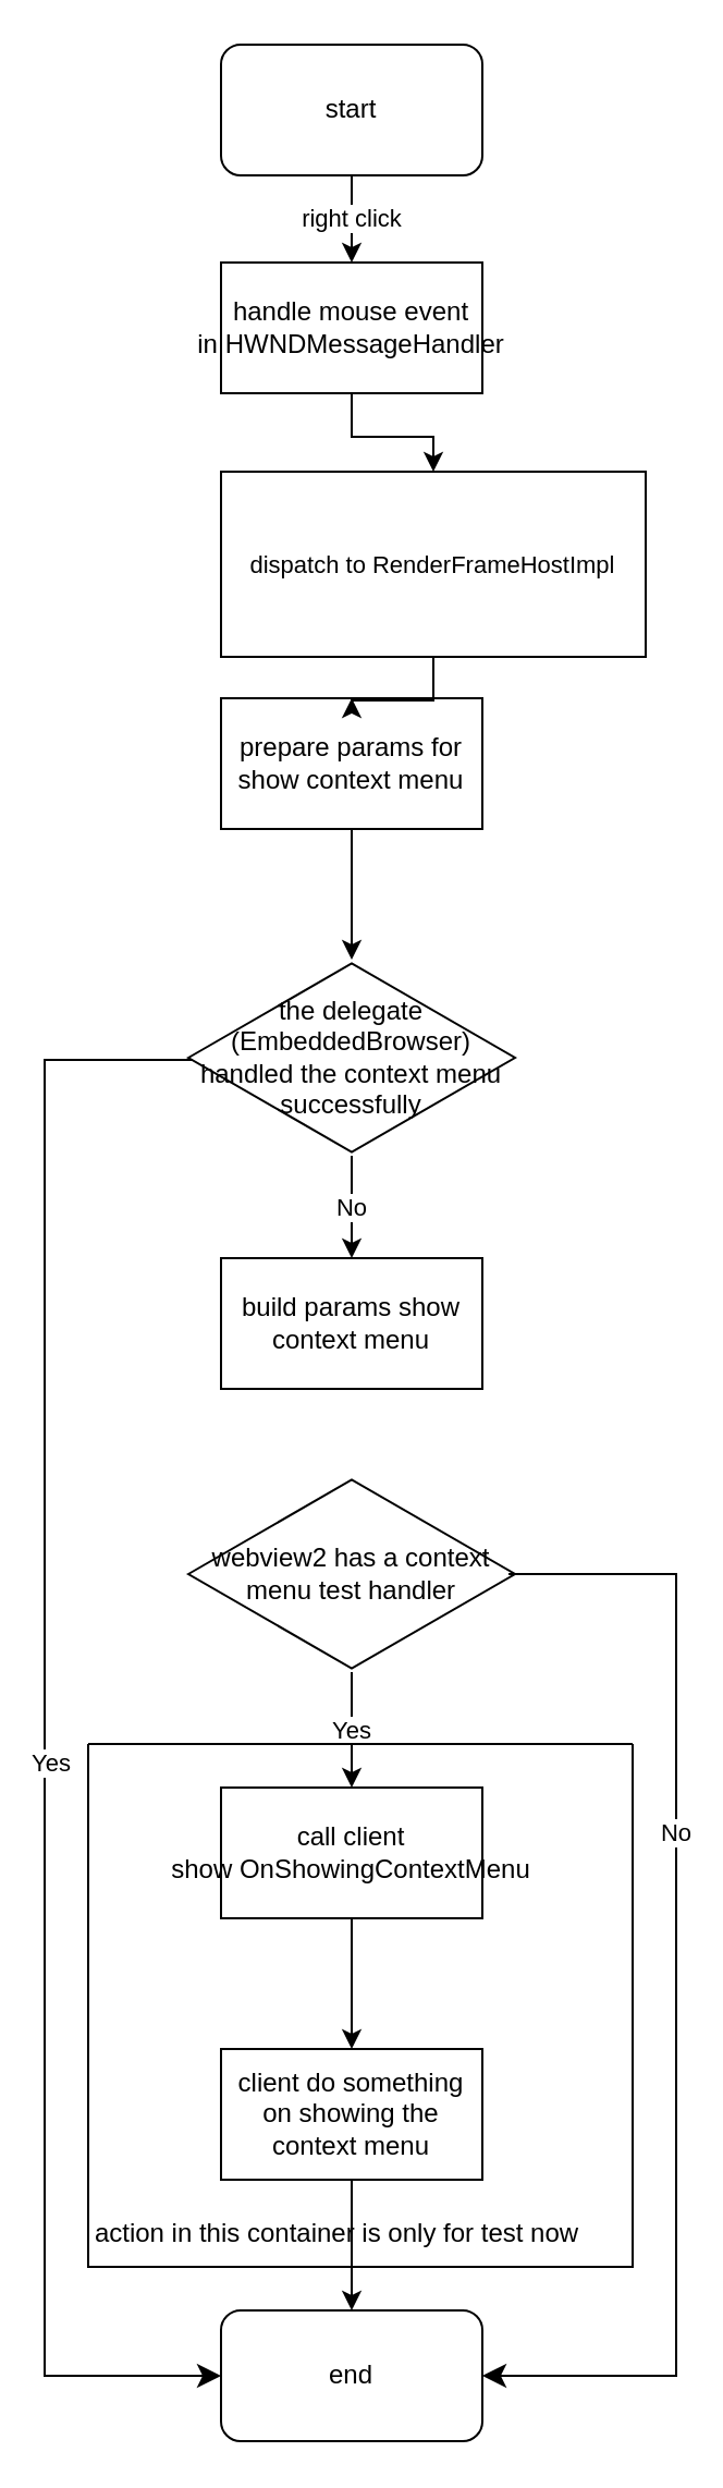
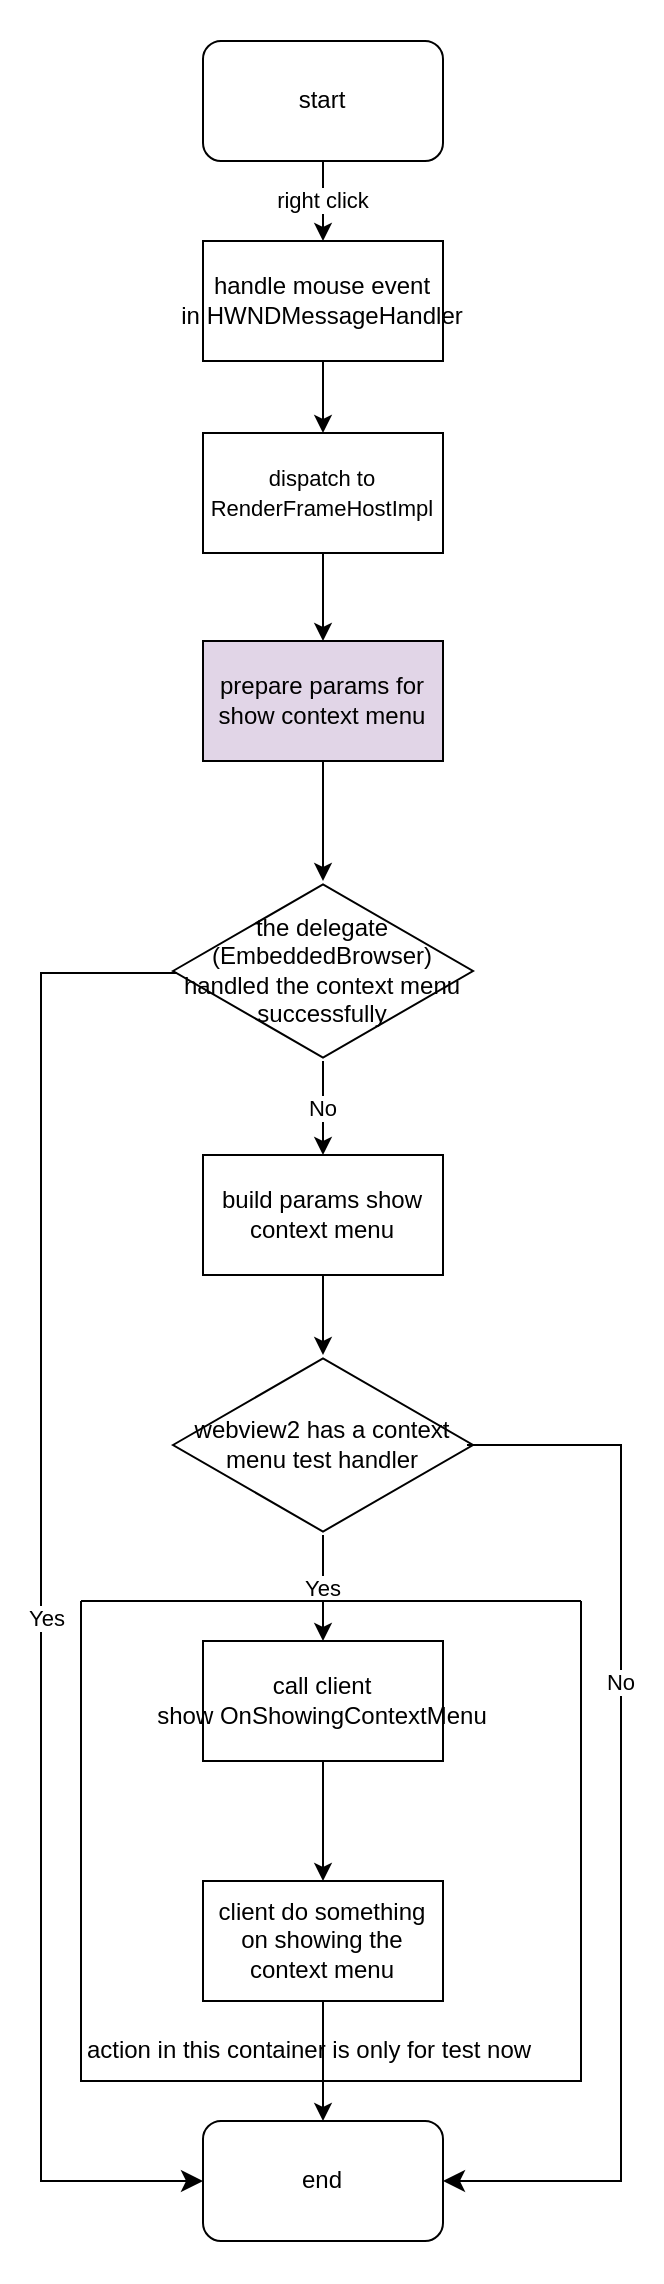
  <mxCell id="0" />
  <mxCell id="1" parent="0" />
  <mxCell id="2" value="right click" style="edgeStyle=orthogonalEdgeStyle;rounded=0;orthogonalLoop=1;jettySize=auto;html=1;" edge="1" parent="1" source="3" target="5"><mxGeometry relative="1" as="geometry" /></mxCell>
  <mxCell id="3" value="start" style="rounded=1;whiteSpace=wrap;html=1;" vertex="1" parent="1"><mxGeometry x="101" y="20" width="120" height="60" as="geometry" /></mxCell>
  <mxCell id="4" value="" style="edgeStyle=orthogonalEdgeStyle;rounded=0;orthogonalLoop=1;jettySize=auto;html=1;" edge="1" parent="1" source="5" target="11"><mxGeometry relative="1" as="geometry" /></mxCell>
  <mxCell id="5" value="handle mouse event in&amp;nbsp;&lt;span style=&quot;background-color: initial;&quot;&gt;HWNDMessageHandler&lt;/span&gt;" style="rounded=0;whiteSpace=wrap;html=1;" vertex="1" parent="1"><mxGeometry x="101" y="120" width="120" height="60" as="geometry" /></mxCell>
  <mxCell id="6" value="" style="edgeStyle=orthogonalEdgeStyle;rounded=0;orthogonalLoop=1;jettySize=auto;html=1;" edge="1" parent="1" source="7" target="9"><mxGeometry relative="1" as="geometry" /></mxCell>
- <mxCell id="7" value="&lt;p&gt;prepare params for show context menu&lt;/p&gt;" style="rounded=0;whiteSpace=wrap;html=1;" vertex="1" parent="1"><mxGeometry x="101" y="320" width="120" height="60" as="geometry" /></mxCell>
+ <mxCell id="7" value="&lt;p&gt;prepare params for show context menu&lt;/p&gt;" style="rounded=0;whiteSpace=wrap;html=1;fillColor=#e1d5e7;" vertex="1" parent="1"><mxGeometry x="101" y="320" width="120" height="60" as="geometry" /></mxCell>
  <mxCell id="8" value="No" style="edgeStyle=orthogonalEdgeStyle;rounded=0;orthogonalLoop=1;jettySize=auto;html=1;" edge="1" parent="1" source="9" target="16"><mxGeometry relative="1" as="geometry" /></mxCell>
  <mxCell id="9" value="the delegate (&lt;span style=&quot;background-color: initial;&quot;&gt;EmbeddedBrowser&lt;/span&gt;&lt;span style=&quot;background-color: initial;&quot;&gt;) handled the context menu successfully&lt;/span&gt;" style="html=1;whiteSpace=wrap;aspect=fixed;shape=isoRectangle;" vertex="1" parent="1"><mxGeometry x="86" y="440" width="150" height="90" as="geometry" /></mxCell>
  <mxCell id="10" value="" style="edgeStyle=orthogonalEdgeStyle;rounded=0;orthogonalLoop=1;jettySize=auto;html=1;" edge="1" parent="1" source="11" target="7"><mxGeometry relative="1" as="geometry" /></mxCell>
- <mxCell id="11" value="&lt;span style=&quot;font-size: 11px; background-color: rgb(255, 255, 255);&quot;&gt;dispatch to RenderFrameHostImpl&lt;/span&gt;" style="rounded=0;whiteSpace=wrap;html=1;" vertex="1" parent="1"><mxGeometry x="101" y="216" width="195" height="85" as="geometry" /></mxCell>
+ <mxCell id="11" value="&lt;span style=&quot;font-size: 11px; background-color: rgb(255, 255, 255);&quot;&gt;dispatch to RenderFrameHostImpl&lt;/span&gt;" style="rounded=0;whiteSpace=wrap;html=1;" vertex="1" parent="1"><mxGeometry x="101" y="216" width="120" height="60" as="geometry" /></mxCell>
  <mxCell id="12" value="end" style="rounded=1;whiteSpace=wrap;html=1;" vertex="1" parent="1"><mxGeometry x="101" y="1060" width="120" height="60" as="geometry" /></mxCell>
  <mxCell id="13" value="" style="edgeStyle=elbowEdgeStyle;elbow=horizontal;endArrow=classic;html=1;curved=0;rounded=0;endSize=8;startSize=8;exitX=0.013;exitY=0.511;exitDx=0;exitDy=0;exitPerimeter=0;entryX=0;entryY=0.5;entryDx=0;entryDy=0;" edge="1" parent="1" source="9" target="12"><mxGeometry width="50" height="50" relative="1" as="geometry"><mxPoint x="340" y="380" as="sourcePoint" /><mxPoint x="390" y="330" as="targetPoint" /><Array as="points"><mxPoint x="20" y="680" /></Array></mxGeometry></mxCell>
  <mxCell id="14" value="Yes" style="edgeLabel;html=1;align=center;verticalAlign=middle;resizable=0;points=[];" vertex="1" connectable="0" parent="13"><mxGeometry x="0.036" y="2" relative="1" as="geometry"><mxPoint as="offset" /></mxGeometry></mxCell>
+ <mxCell id="15" value="" style="edgeStyle=orthogonalEdgeStyle;rounded=0;orthogonalLoop=1;jettySize=auto;html=1;" edge="1" parent="1" source="16" target="18"><mxGeometry relative="1" as="geometry" /></mxCell>
  <mxCell id="16" value="build params show context menu" style="whiteSpace=wrap;html=1;" vertex="1" parent="1"><mxGeometry x="101" y="577" width="120" height="60" as="geometry" /></mxCell>
  <mxCell id="17" value="Yes" style="edgeStyle=orthogonalEdgeStyle;rounded=0;orthogonalLoop=1;jettySize=auto;html=1;" edge="1" parent="1"><mxGeometry relative="1" as="geometry"><mxPoint x="161" y="767" as="sourcePoint" /><mxPoint x="161" y="820" as="targetPoint" /></mxGeometry></mxCell>
  <mxCell id="18" value="webview2 has a context menu test handler" style="html=1;whiteSpace=wrap;aspect=fixed;shape=isoRectangle;" vertex="1" parent="1"><mxGeometry x="86" y="677" width="150" height="90" as="geometry" /></mxCell>
  <mxCell id="19" value="" style="edgeStyle=elbowEdgeStyle;elbow=horizontal;endArrow=classic;html=1;curved=0;rounded=0;endSize=8;startSize=8;entryX=1;entryY=0.5;entryDx=0;entryDy=0;exitX=0.98;exitY=0.5;exitDx=0;exitDy=0;exitPerimeter=0;" edge="1" parent="1" source="18" target="12"><mxGeometry width="50" height="50" relative="1" as="geometry"><mxPoint x="340" y="720" as="sourcePoint" /><mxPoint x="390" y="670" as="targetPoint" /><Array as="points"><mxPoint x="310" y="870" /></Array></mxGeometry></mxCell>
  <mxCell id="20" value="No" style="edgeLabel;html=1;align=center;verticalAlign=middle;resizable=0;points=[];" vertex="1" connectable="0" parent="19"><mxGeometry x="-0.271" y="-1" relative="1" as="geometry"><mxPoint as="offset" /></mxGeometry></mxCell>
  <mxCell id="21" value="" style="edgeStyle=orthogonalEdgeStyle;rounded=0;orthogonalLoop=1;jettySize=auto;html=1;" edge="1" parent="1" source="22" target="24"><mxGeometry relative="1" as="geometry" /></mxCell>
  <mxCell id="22" value="call client show&amp;nbsp;&lt;span style=&quot;background-color: initial;&quot;&gt;OnShowingContextMenu&lt;/span&gt;" style="whiteSpace=wrap;html=1;" vertex="1" parent="1"><mxGeometry x="101" y="820" width="120" height="60" as="geometry" /></mxCell>
  <mxCell id="23" value="" style="edgeStyle=orthogonalEdgeStyle;rounded=0;orthogonalLoop=1;jettySize=auto;html=1;" edge="1" parent="1" source="24" target="12"><mxGeometry relative="1" as="geometry" /></mxCell>
  <mxCell id="24" value="client do something on showing the context menu" style="rounded=0;whiteSpace=wrap;html=1;" vertex="1" parent="1"><mxGeometry x="101" y="940" width="120" height="60" as="geometry" /></mxCell>
  <mxCell id="25" value="" style="swimlane;startSize=0;" vertex="1" parent="1"><mxGeometry x="40" y="800" width="250" height="240" as="geometry" /></mxCell>
  <mxCell id="26" value="action in this container is only for test now" style="text;html=1;align=center;verticalAlign=middle;resizable=0;points=[];autosize=1;strokeColor=none;fillColor=none;" vertex="1" parent="25"><mxGeometry x="-11" y="210" width="250" height="30" as="geometry" /></mxCell>
